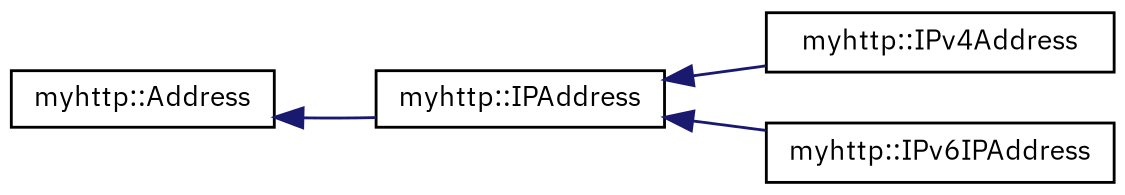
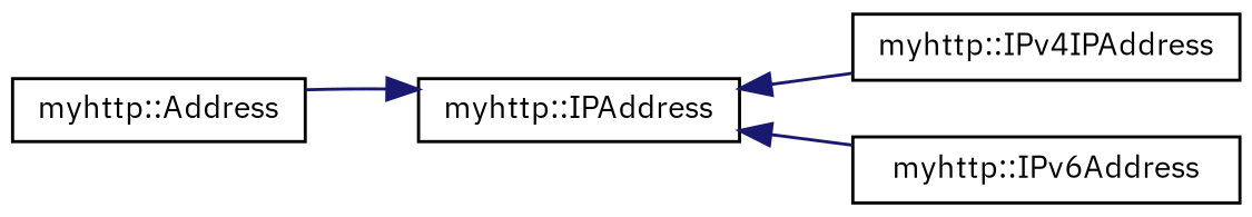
  digraph {
    fontname="IBM Plex Sans"
    rankdir=LR
    node [color=black fillcolor=white fontname="IBM Plex Sans" fontsize=10 shape=record style=filled]
    edge [color=midnightblue dir=back fontname="IBM Plex Sans" fontsize=10 labelfontname=Helvetica labelfontsize=10 style=solid]
    n1 [height=0.2 label="myhttp::Address" width=0.4]
    n2 [height=0.2 label="myhttp::IPAddress" width=0.4]
-   n3 [height=0.2 label="myhttp::IPv4Address" width=0.4]
-   n4 [height=0.2 label="myhttp::IPv6IPAddress" width=0.4]
-   n1 -> n2
+   n3 [height=0.2 label="myhttp::IPv4IPAddress" width=0.4]
+   n4 [height=0.2 label="myhttp::IPv6Address" width=0.4]
+   n2 -> n1
    n2 -> n3
    n2 -> n4
  }
